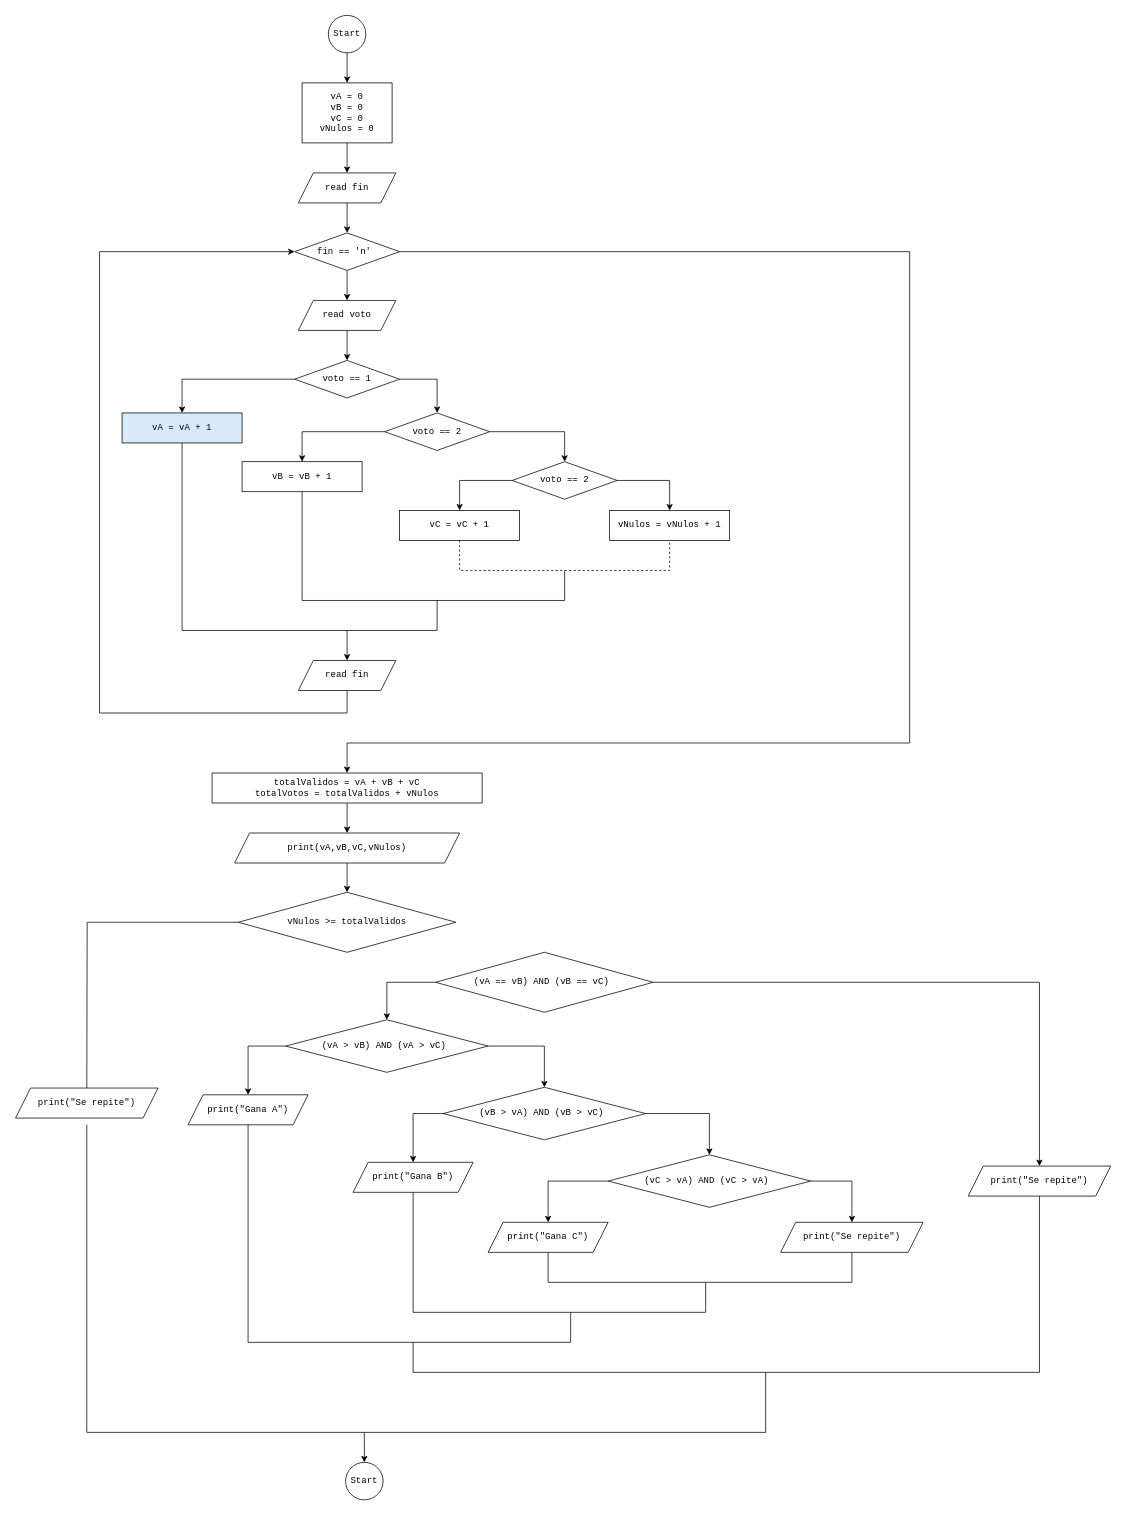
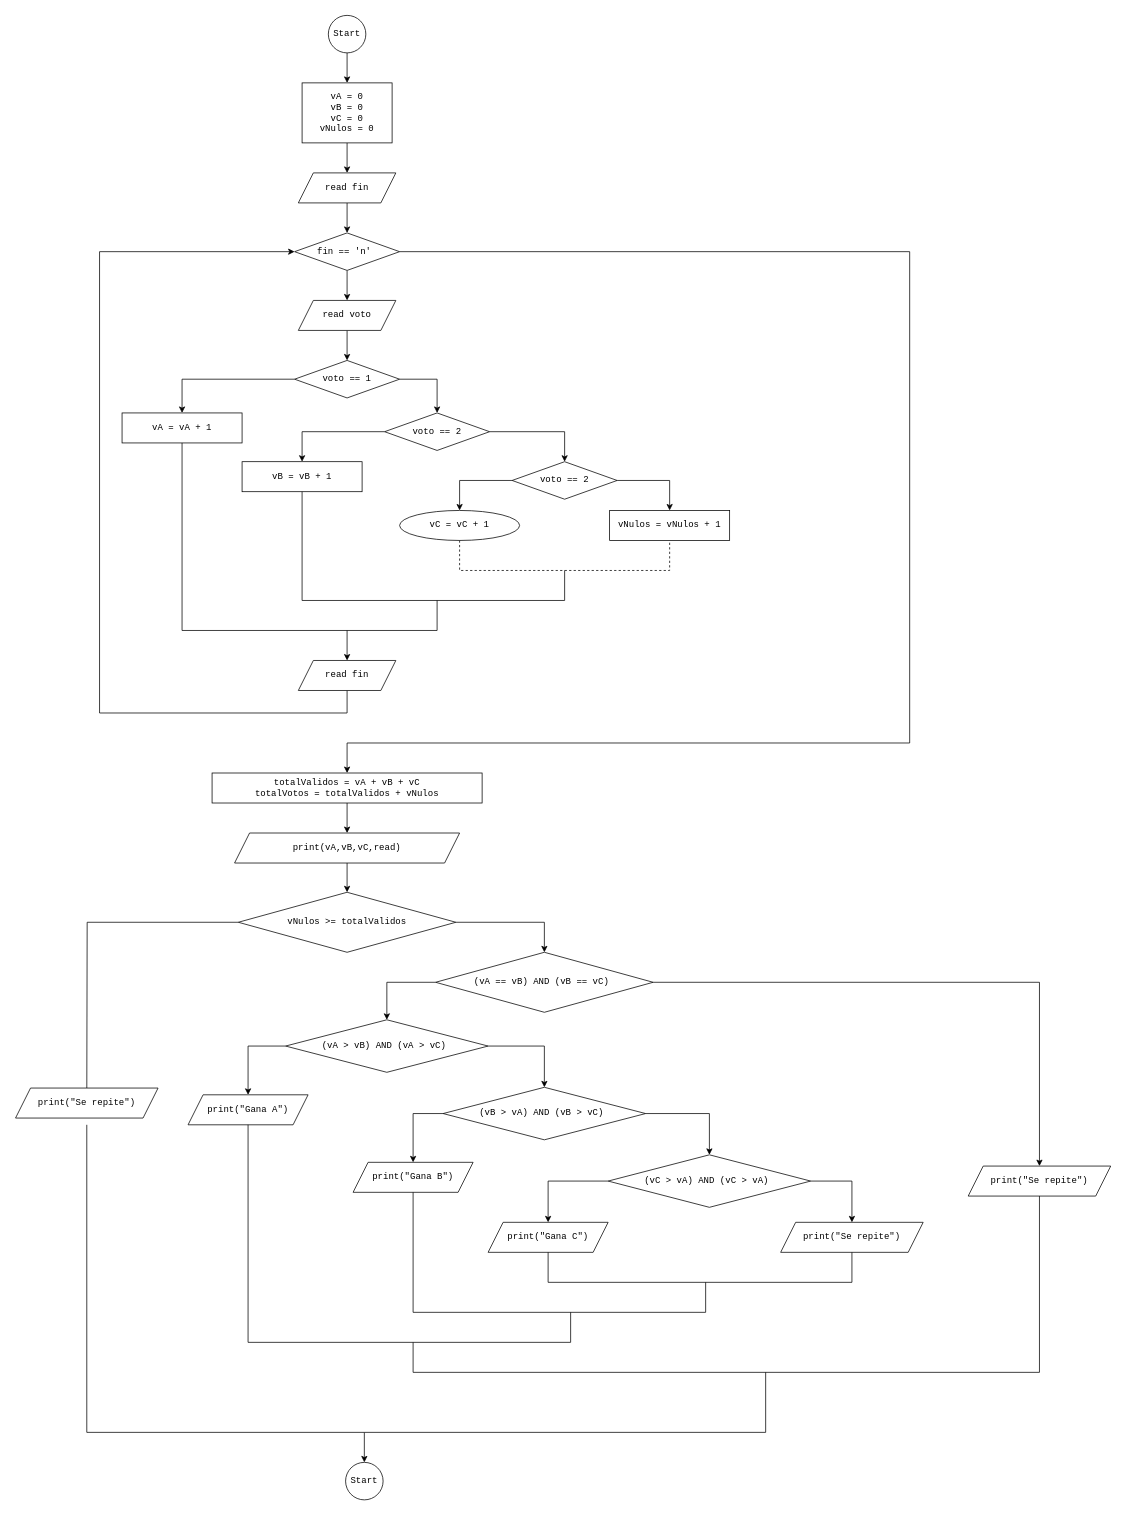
  <mxCell id="0" />
  <mxCell id="1" parent="0" />
  <mxCell id="2" style="edgeStyle=orthogonalEdgeStyle;rounded=0;orthogonalLoop=1;jettySize=auto;html=1;exitX=0.5;exitY=1;exitDx=0;exitDy=0;entryX=0.5;entryY=0;entryDx=0;entryDy=0;fontFamily=Courier New;" edge="1" parent="1" source="3" target="7"><mxGeometry relative="1" as="geometry" /></mxCell>
  <mxCell id="3" value="Start" style="ellipse;whiteSpace=wrap;html=1;aspect=fixed;fontFamily=Courier New;" parent="1" vertex="1"><mxGeometry x="437" y="20" width="50" height="50" as="geometry" /></mxCell>
  <mxCell id="4" style="edgeStyle=orthogonalEdgeStyle;rounded=0;orthogonalLoop=1;jettySize=auto;html=1;exitX=0.5;exitY=1;exitDx=0;exitDy=0;entryX=0.5;entryY=0;entryDx=0;entryDy=0;fontFamily=Courier New;" edge="1" parent="1" source="5" target="10"><mxGeometry relative="1" as="geometry" /></mxCell>
  <mxCell id="5" value="read fin" style="shape=parallelogram;perimeter=parallelogramPerimeter;whiteSpace=wrap;html=1;fixedSize=1;fontFamily=Courier New;" parent="1" vertex="1"><mxGeometry x="397" y="230" width="130" height="40" as="geometry" /></mxCell>
  <mxCell id="6" style="edgeStyle=orthogonalEdgeStyle;rounded=0;orthogonalLoop=1;jettySize=auto;html=1;exitX=0.5;exitY=1;exitDx=0;exitDy=0;entryX=0.5;entryY=0;entryDx=0;entryDy=0;fontFamily=Courier New;" edge="1" parent="1" source="7" target="5"><mxGeometry relative="1" as="geometry" /></mxCell>
  <mxCell id="7" value="vA = 0&lt;br&gt;vB = 0&lt;br&gt;vC = 0&lt;br&gt;vNulos = 0" style="rounded=0;whiteSpace=wrap;html=1;fontFamily=Courier New;" parent="1" vertex="1"><mxGeometry x="402" y="110" width="120" height="80" as="geometry" /></mxCell>
  <mxCell id="8" style="edgeStyle=orthogonalEdgeStyle;rounded=0;orthogonalLoop=1;jettySize=auto;html=1;exitX=0.5;exitY=1;exitDx=0;exitDy=0;entryX=0.5;entryY=0;entryDx=0;entryDy=0;fontFamily=Courier New;" edge="1" parent="1" source="10" target="12"><mxGeometry relative="1" as="geometry" /></mxCell>
  <mxCell id="9" style="edgeStyle=orthogonalEdgeStyle;rounded=0;orthogonalLoop=1;jettySize=auto;html=1;exitX=1;exitY=0.5;exitDx=0;exitDy=0;entryX=0.5;entryY=0;entryDx=0;entryDy=0;fontFamily=Courier New;" edge="1" parent="1" source="10" target="24"><mxGeometry relative="1" as="geometry"><Array as="points"><mxPoint x="1212" y="335" /><mxPoint x="1212" y="990" /><mxPoint x="462" y="990" /></Array></mxGeometry></mxCell>
  <mxCell id="10" value="fin == 'n'&amp;nbsp;" style="rhombus;whiteSpace=wrap;html=1;fontFamily=Courier New;" vertex="1" parent="1"><mxGeometry x="392" y="310" width="140" height="50" as="geometry" /></mxCell>
  <mxCell id="11" style="edgeStyle=orthogonalEdgeStyle;rounded=0;orthogonalLoop=1;jettySize=auto;html=1;exitX=0.5;exitY=1;exitDx=0;exitDy=0;entryX=0.5;entryY=0;entryDx=0;entryDy=0;fontFamily=Courier New;" edge="1" parent="1" source="12" target="15"><mxGeometry relative="1" as="geometry" /></mxCell>
  <mxCell id="12" value="read voto" style="shape=parallelogram;perimeter=parallelogramPerimeter;whiteSpace=wrap;html=1;fixedSize=1;fontFamily=Courier New;" vertex="1" parent="1"><mxGeometry x="397" y="400" width="130" height="40" as="geometry" /></mxCell>
  <mxCell id="13" style="edgeStyle=orthogonalEdgeStyle;rounded=0;orthogonalLoop=1;jettySize=auto;html=1;exitX=1;exitY=0.5;exitDx=0;exitDy=0;entryX=0.5;entryY=0;entryDx=0;entryDy=0;fontFamily=Courier New;" edge="1" parent="1" source="15" target="18"><mxGeometry relative="1" as="geometry" /></mxCell>
  <mxCell id="14" style="edgeStyle=orthogonalEdgeStyle;rounded=0;orthogonalLoop=1;jettySize=auto;html=1;exitX=0;exitY=0.5;exitDx=0;exitDy=0;entryX=0.5;entryY=0;entryDx=0;entryDy=0;fontFamily=Courier New;" edge="1" parent="1" source="15" target="19"><mxGeometry relative="1" as="geometry" /></mxCell>
  <mxCell id="15" value="voto == 1" style="rhombus;whiteSpace=wrap;html=1;fontFamily=Courier New;" vertex="1" parent="1"><mxGeometry x="392" y="480" width="140" height="50" as="geometry" /></mxCell>
  <mxCell id="16" style="edgeStyle=orthogonalEdgeStyle;rounded=0;orthogonalLoop=1;jettySize=auto;html=1;exitX=0;exitY=0.5;exitDx=0;exitDy=0;fontFamily=Courier New;" edge="1" parent="1" source="18" target="20"><mxGeometry relative="1" as="geometry" /></mxCell>
  <mxCell id="17" style="edgeStyle=orthogonalEdgeStyle;rounded=0;orthogonalLoop=1;jettySize=auto;html=1;exitX=1;exitY=0.5;exitDx=0;exitDy=0;entryX=0.5;entryY=0;entryDx=0;entryDy=0;fontFamily=Courier New;" edge="1" parent="1" source="18" target="36"><mxGeometry relative="1" as="geometry" /></mxCell>
  <mxCell id="18" value="voto == 2" style="rhombus;whiteSpace=wrap;html=1;fontFamily=Courier New;" vertex="1" parent="1"><mxGeometry x="512" y="550" width="140" height="50" as="geometry" /></mxCell>
- <mxCell id="19" value="vA = vA + 1" style="rounded=0;whiteSpace=wrap;html=1;fontFamily=Courier New;fillColor=#dae8fc;" vertex="1" parent="1"><mxGeometry x="162" y="550" width="160" height="40" as="geometry" /></mxCell>
+ <mxCell id="19" value="vA = vA + 1" style="rounded=0;whiteSpace=wrap;html=1;fontFamily=Courier New;" vertex="1" parent="1"><mxGeometry x="162" y="550" width="160" height="40" as="geometry" /></mxCell>
  <mxCell id="20" value="vB = vB + 1" style="rounded=0;whiteSpace=wrap;html=1;fontFamily=Courier New;" vertex="1" parent="1"><mxGeometry x="322" y="615" width="160" height="40" as="geometry" /></mxCell>
- <mxCell id="21" value="vC = vC + 1" style="rounded=0;whiteSpace=wrap;html=1;fontFamily=Courier New;" vertex="1" parent="1"><mxGeometry x="532" y="680" width="160" height="40" as="geometry" /></mxCell>
+ <mxCell id="21" value="vC = vC + 1" style="ellipse;whiteSpace=wrap;html=1;fontFamily=Courier New;" vertex="1" parent="1"><mxGeometry x="532" y="680" width="160" height="40" as="geometry" /></mxCell>
  <mxCell id="22" style="edgeStyle=orthogonalEdgeStyle;rounded=0;orthogonalLoop=1;jettySize=auto;html=1;exitX=0.5;exitY=1;exitDx=0;exitDy=0;entryX=0;entryY=0.5;entryDx=0;entryDy=0;fontFamily=Courier New;" edge="1" parent="1" source="23" target="10"><mxGeometry relative="1" as="geometry"><Array as="points"><mxPoint x="462" y="950" /><mxPoint x="132" y="950" /><mxPoint x="132" y="335" /></Array></mxGeometry></mxCell>
  <mxCell id="23" value="read fin" style="shape=parallelogram;perimeter=parallelogramPerimeter;whiteSpace=wrap;html=1;fixedSize=1;fontFamily=Courier New;" vertex="1" parent="1"><mxGeometry x="397" y="880" width="130" height="40" as="geometry" /></mxCell>
  <mxCell id="24" value="totalValidos = vA + vB + vC&lt;br&gt;totalVotos = totalValidos + vNulos" style="rounded=0;whiteSpace=wrap;html=1;fontFamily=Courier New;" vertex="1" parent="1"><mxGeometry x="282" y="1030" width="360" height="40" as="geometry" /></mxCell>
+ <mxCell id="25" style="edgeStyle=orthogonalEdgeStyle;rounded=0;orthogonalLoop=1;jettySize=auto;html=1;exitX=1;exitY=0.5;exitDx=0;exitDy=0;entryX=0.5;entryY=0;entryDx=0;entryDy=0;fontFamily=Courier New;" edge="1" parent="1" source="27" target="33"><mxGeometry relative="1" as="geometry" /></mxCell>
  <mxCell id="26" style="edgeStyle=orthogonalEdgeStyle;rounded=0;orthogonalLoop=1;jettySize=auto;html=1;exitX=0;exitY=0.5;exitDx=0;exitDy=0;entryX=0.5;entryY=0;entryDx=0;entryDy=0;fontFamily=Courier New;" edge="1" parent="1" source="27"><mxGeometry relative="1" as="geometry"><mxPoint x="115" y="1459" as="targetPoint" /></mxGeometry></mxCell>
  <mxCell id="27" value="&lt;font&gt;vNulos &amp;gt;= totalValidos&lt;/font&gt;" style="rhombus;whiteSpace=wrap;html=1;fontFamily=Courier New;" vertex="1" parent="1"><mxGeometry x="317" y="1189" width="290" height="80" as="geometry" /></mxCell>
  <mxCell id="28" value="" style="endArrow=none;html=1;rounded=0;entryX=0.5;entryY=1;entryDx=0;entryDy=0;fontFamily=Courier New;" edge="1" parent="1" target="20"><mxGeometry width="50" height="50" relative="1" as="geometry"><mxPoint x="752" y="760" as="sourcePoint" /><mxPoint x="442" y="750" as="targetPoint" /><Array as="points"><mxPoint x="752" y="800" /><mxPoint x="402" y="800" /></Array></mxGeometry></mxCell>
  <mxCell id="29" value="" style="endArrow=none;html=1;rounded=0;entryX=0.5;entryY=1;entryDx=0;entryDy=0;fontFamily=Courier New;" edge="1" parent="1" target="19"><mxGeometry width="50" height="50" relative="1" as="geometry"><mxPoint x="582" y="800" as="sourcePoint" /><mxPoint x="262" y="800" as="targetPoint" /><Array as="points"><mxPoint x="582" y="840" /><mxPoint x="242" y="840" /></Array></mxGeometry></mxCell>
  <mxCell id="30" value="" style="endArrow=classic;html=1;rounded=0;fontFamily=Courier New;" edge="1" parent="1" target="23"><mxGeometry width="50" height="50" relative="1" as="geometry"><mxPoint x="462" y="840" as="sourcePoint" /><mxPoint x="652" y="960" as="targetPoint" /></mxGeometry></mxCell>
  <mxCell id="31" style="edgeStyle=orthogonalEdgeStyle;rounded=0;orthogonalLoop=1;jettySize=auto;html=1;exitX=0;exitY=0.5;exitDx=0;exitDy=0;entryX=0.5;entryY=0;entryDx=0;entryDy=0;fontFamily=Courier New;" edge="1" parent="1" source="33" target="41"><mxGeometry relative="1" as="geometry" /></mxCell>
  <mxCell id="32" style="edgeStyle=orthogonalEdgeStyle;rounded=0;orthogonalLoop=1;jettySize=auto;html=1;exitX=1;exitY=0.5;exitDx=0;exitDy=0;entryX=0.5;entryY=0;entryDx=0;entryDy=0;fontFamily=Courier New;" edge="1" parent="1" source="33" target="52"><mxGeometry relative="1" as="geometry" /></mxCell>
  <mxCell id="33" value="&lt;font&gt;(vA == vB) AND (vB == vC)&amp;nbsp;&lt;br&gt;&lt;/font&gt;" style="rhombus;whiteSpace=wrap;html=1;fontFamily=Courier New;" vertex="1" parent="1"><mxGeometry x="580" y="1269" width="290" height="80" as="geometry" /></mxCell>
  <mxCell id="34" style="edgeStyle=orthogonalEdgeStyle;rounded=0;orthogonalLoop=1;jettySize=auto;html=1;exitX=0;exitY=0.5;exitDx=0;exitDy=0;entryX=0.5;entryY=0;entryDx=0;entryDy=0;fontFamily=Courier New;" edge="1" parent="1" source="36" target="21"><mxGeometry relative="1" as="geometry" /></mxCell>
  <mxCell id="35" style="edgeStyle=orthogonalEdgeStyle;rounded=0;orthogonalLoop=1;jettySize=auto;html=1;exitX=1;exitY=0.5;exitDx=0;exitDy=0;entryX=0.5;entryY=0;entryDx=0;entryDy=0;fontFamily=Courier New;" edge="1" parent="1" source="36" target="37"><mxGeometry relative="1" as="geometry" /></mxCell>
  <mxCell id="36" value="voto == 2" style="rhombus;whiteSpace=wrap;html=1;fontFamily=Courier New;" vertex="1" parent="1"><mxGeometry x="682" y="615" width="140" height="50" as="geometry" /></mxCell>
  <mxCell id="37" value="vNulos = vNulos + 1" style="rounded=0;whiteSpace=wrap;html=1;fontFamily=Courier New;" vertex="1" parent="1"><mxGeometry x="812" y="680" width="160" height="40" as="geometry" /></mxCell>
  <mxCell id="38" value="" style="endArrow=none;html=1;rounded=0;fontFamily=Courier New;exitX=0.5;exitY=1;exitDx=0;exitDy=0;entryX=0.5;entryY=1;entryDx=0;entryDy=0;dashed=1;" edge="1" parent="1" source="21" target="37"><mxGeometry width="50" height="50" relative="1" as="geometry"><mxPoint x="692" y="820" as="sourcePoint" /><mxPoint x="742" y="770" as="targetPoint" /><Array as="points"><mxPoint x="612" y="760" /><mxPoint x="892" y="760" /></Array></mxGeometry></mxCell>
  <mxCell id="39" style="edgeStyle=orthogonalEdgeStyle;rounded=0;orthogonalLoop=1;jettySize=auto;html=1;exitX=1;exitY=0.5;exitDx=0;exitDy=0;entryX=0.5;entryY=0;entryDx=0;entryDy=0;fontFamily=Courier New;" edge="1" parent="1" source="41" target="44"><mxGeometry relative="1" as="geometry" /></mxCell>
  <mxCell id="40" style="edgeStyle=orthogonalEdgeStyle;rounded=0;orthogonalLoop=1;jettySize=auto;html=1;exitX=0;exitY=0.5;exitDx=0;exitDy=0;entryX=0.5;entryY=0;entryDx=0;entryDy=0;fontFamily=Courier New;" edge="1" parent="1" source="41" target="48"><mxGeometry relative="1" as="geometry" /></mxCell>
  <mxCell id="41" value="&lt;font&gt;(vA &amp;gt; vB) AND (vA &amp;gt; vC)&amp;nbsp;&lt;br&gt;&lt;/font&gt;" style="rhombus;whiteSpace=wrap;html=1;fontFamily=Courier New;" vertex="1" parent="1"><mxGeometry x="380" y="1359" width="270" height="70" as="geometry" /></mxCell>
  <mxCell id="42" style="edgeStyle=orthogonalEdgeStyle;rounded=0;orthogonalLoop=1;jettySize=auto;html=1;exitX=1;exitY=0.5;exitDx=0;exitDy=0;entryX=0.5;entryY=0;entryDx=0;entryDy=0;fontFamily=Courier New;" edge="1" parent="1" source="44" target="47"><mxGeometry relative="1" as="geometry" /></mxCell>
  <mxCell id="43" style="edgeStyle=orthogonalEdgeStyle;rounded=0;orthogonalLoop=1;jettySize=auto;html=1;exitX=0;exitY=0.5;exitDx=0;exitDy=0;entryX=0.5;entryY=0;entryDx=0;entryDy=0;fontFamily=Courier New;" edge="1" parent="1" source="44" target="49"><mxGeometry relative="1" as="geometry" /></mxCell>
  <mxCell id="44" value="&lt;font&gt;(vB &amp;gt; vA) AND (vB &amp;gt; vC)&amp;nbsp;&lt;br&gt;&lt;/font&gt;" style="rhombus;whiteSpace=wrap;html=1;fontFamily=Courier New;" vertex="1" parent="1"><mxGeometry x="590" y="1449" width="270" height="70" as="geometry" /></mxCell>
  <mxCell id="45" style="edgeStyle=orthogonalEdgeStyle;rounded=0;orthogonalLoop=1;jettySize=auto;html=1;exitX=0;exitY=0.5;exitDx=0;exitDy=0;fontFamily=Courier New;" edge="1" parent="1" source="47" target="50"><mxGeometry relative="1" as="geometry" /></mxCell>
  <mxCell id="46" style="edgeStyle=orthogonalEdgeStyle;rounded=0;orthogonalLoop=1;jettySize=auto;html=1;exitX=1;exitY=0.5;exitDx=0;exitDy=0;fontFamily=Courier New;" edge="1" parent="1" source="47" target="51"><mxGeometry relative="1" as="geometry" /></mxCell>
  <mxCell id="47" value="&lt;font&gt;(vC &amp;gt; vA) AND (vC &amp;gt; vA)&amp;nbsp;&lt;br&gt;&lt;/font&gt;" style="rhombus;whiteSpace=wrap;html=1;fontFamily=Courier New;" vertex="1" parent="1"><mxGeometry x="810" y="1539" width="270" height="70" as="geometry" /></mxCell>
  <mxCell id="48" value="print(&quot;Gana A&quot;)" style="shape=parallelogram;perimeter=parallelogramPerimeter;whiteSpace=wrap;html=1;fixedSize=1;fontFamily=Courier New;" vertex="1" parent="1"><mxGeometry x="250" y="1459" width="160" height="40" as="geometry" /></mxCell>
  <mxCell id="49" value="print(&quot;Gana B&quot;)" style="shape=parallelogram;perimeter=parallelogramPerimeter;whiteSpace=wrap;html=1;fixedSize=1;fontFamily=Courier New;" vertex="1" parent="1"><mxGeometry x="470" y="1549" width="160" height="40" as="geometry" /></mxCell>
  <mxCell id="50" value="print(&quot;Gana C&quot;)" style="shape=parallelogram;perimeter=parallelogramPerimeter;whiteSpace=wrap;html=1;fixedSize=1;fontFamily=Courier New;" vertex="1" parent="1"><mxGeometry x="650" y="1629" width="160" height="40" as="geometry" /></mxCell>
  <mxCell id="51" value="print(&quot;Se repite&quot;)" style="shape=parallelogram;perimeter=parallelogramPerimeter;whiteSpace=wrap;html=1;fixedSize=1;fontFamily=Courier New;" vertex="1" parent="1"><mxGeometry x="1040" y="1629" width="190" height="40" as="geometry" /></mxCell>
  <mxCell id="52" value="print(&quot;Se repite&quot;)" style="shape=parallelogram;perimeter=parallelogramPerimeter;whiteSpace=wrap;html=1;fixedSize=1;fontFamily=Courier New;" vertex="1" parent="1"><mxGeometry x="1290" y="1554" width="190" height="40" as="geometry" /></mxCell>
  <mxCell id="53" value="" style="endArrow=none;html=1;rounded=0;fontFamily=Courier New;exitX=0.5;exitY=1;exitDx=0;exitDy=0;entryX=0.5;entryY=1;entryDx=0;entryDy=0;" edge="1" parent="1" source="50" target="51"><mxGeometry width="50" height="50" relative="1" as="geometry"><mxPoint x="750" y="1779" as="sourcePoint" /><mxPoint x="800" y="1729" as="targetPoint" /><Array as="points"><mxPoint x="730" y="1709" /><mxPoint x="1135" y="1709" /></Array></mxGeometry></mxCell>
  <mxCell id="54" value="" style="endArrow=none;html=1;rounded=0;fontFamily=Courier New;exitX=0.5;exitY=1;exitDx=0;exitDy=0;" edge="1" parent="1" source="49"><mxGeometry width="50" height="50" relative="1" as="geometry"><mxPoint x="610" y="1799" as="sourcePoint" /><mxPoint x="940" y="1709" as="targetPoint" /><Array as="points"><mxPoint x="550" y="1749" /><mxPoint x="940" y="1749" /></Array></mxGeometry></mxCell>
  <mxCell id="55" value="" style="endArrow=none;html=1;rounded=0;fontFamily=Courier New;exitX=0.5;exitY=1;exitDx=0;exitDy=0;" edge="1" parent="1" source="48"><mxGeometry width="50" height="50" relative="1" as="geometry"><mxPoint x="260" y="1739" as="sourcePoint" /><mxPoint x="760" y="1749" as="targetPoint" /><Array as="points"><mxPoint x="330" y="1789" /><mxPoint x="760" y="1789" /></Array></mxGeometry></mxCell>
  <mxCell id="56" value="" style="endArrow=none;html=1;rounded=0;fontFamily=Courier New;entryX=0.5;entryY=1;entryDx=0;entryDy=0;" edge="1" parent="1" target="52"><mxGeometry width="50" height="50" relative="1" as="geometry"><mxPoint x="550" y="1789" as="sourcePoint" /><mxPoint x="1110" y="1809" as="targetPoint" /><Array as="points"><mxPoint x="550" y="1829" /><mxPoint x="1385" y="1829" /></Array></mxGeometry></mxCell>
  <mxCell id="57" value="Start" style="ellipse;whiteSpace=wrap;html=1;aspect=fixed;fontFamily=Courier New;" vertex="1" parent="1"><mxGeometry x="460" y="1949" width="50" height="50" as="geometry" /></mxCell>
  <mxCell id="58" style="edgeStyle=orthogonalEdgeStyle;rounded=0;orthogonalLoop=1;jettySize=auto;html=1;exitX=0.5;exitY=1;exitDx=0;exitDy=0;fontFamily=Courier New;" edge="1" parent="1" target="57"><mxGeometry relative="1" as="geometry"><mxPoint x="115" y="1499" as="sourcePoint" /><Array as="points"><mxPoint x="115" y="1909" /><mxPoint x="485" y="1909" /></Array></mxGeometry></mxCell>
  <mxCell id="59" value="print(&quot;Se repite&quot;)" style="shape=parallelogram;perimeter=parallelogramPerimeter;whiteSpace=wrap;html=1;fixedSize=1;fontFamily=Courier New;" vertex="1" parent="1"><mxGeometry x="20" y="1450" width="190" height="40" as="geometry" /></mxCell>
  <mxCell id="60" value="" style="endArrow=none;html=1;rounded=0;fontFamily=Courier New;" edge="1" parent="1"><mxGeometry width="50" height="50" relative="1" as="geometry"><mxPoint x="485" y="1909" as="sourcePoint" /><mxPoint x="1020" y="1829" as="targetPoint" /><Array as="points"><mxPoint x="1020" y="1909" /></Array></mxGeometry></mxCell>
  <mxCell id="61" style="edgeStyle=orthogonalEdgeStyle;rounded=0;orthogonalLoop=1;jettySize=auto;html=1;exitX=0.5;exitY=1;exitDx=0;exitDy=0;entryX=0.5;entryY=0;entryDx=0;entryDy=0;fontFamily=Courier New;" edge="1" parent="1" source="62" target="27"><mxGeometry relative="1" as="geometry" /></mxCell>
- <mxCell id="62" value="print(vA,vB,vC,vNulos)" style="shape=parallelogram;perimeter=parallelogramPerimeter;whiteSpace=wrap;html=1;fixedSize=1;fontFamily=Courier New;" vertex="1" parent="1"><mxGeometry x="312" y="1110" width="300" height="40" as="geometry" /></mxCell>
+ <mxCell id="62" value="print(vA,vB,vC,read)" style="shape=parallelogram;perimeter=parallelogramPerimeter;whiteSpace=wrap;html=1;fixedSize=1;fontFamily=Courier New;" vertex="1" parent="1"><mxGeometry x="312" y="1110" width="300" height="40" as="geometry" /></mxCell>
  <mxCell id="63" value="" style="endArrow=classic;html=1;rounded=0;fontFamily=Courier New;exitX=0.5;exitY=1;exitDx=0;exitDy=0;entryX=0.5;entryY=0;entryDx=0;entryDy=0;" edge="1" parent="1" source="24" target="62"><mxGeometry width="50" height="50" relative="1" as="geometry"><mxPoint x="672" y="1150" as="sourcePoint" /><mxPoint x="722" y="1100" as="targetPoint" /></mxGeometry></mxCell>
